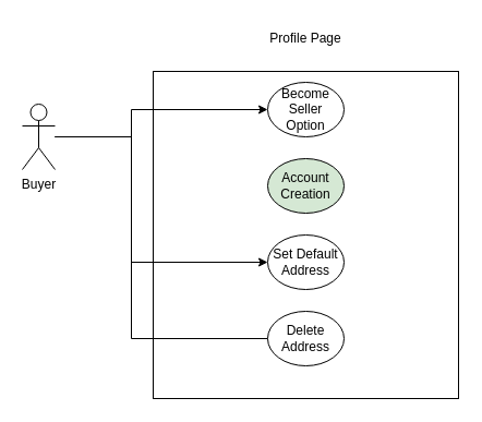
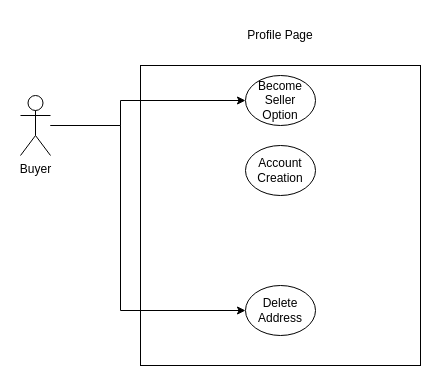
  <mxCell id="0" />
  <mxCell id="1" parent="0" />
  <mxCell id="2" value="" style="rounded=0;whiteSpace=wrap;html=1;" vertex="1" parent="1"><mxGeometry x="140" y="65" width="280" height="300" as="geometry" /></mxCell>
  <mxCell id="3" style="edgeStyle=orthogonalEdgeStyle;rounded=0;orthogonalLoop=1;jettySize=auto;html=1;entryX=0;entryY=0.5;entryDx=0;entryDy=0;" edge="1" parent="1" source="6" target="8"><mxGeometry relative="1" as="geometry"><Array as="points"><mxPoint x="120" y="125" /><mxPoint x="120" y="100" /></Array></mxGeometry></mxCell>
- <mxCell id="4" style="edgeStyle=orthogonalEdgeStyle;rounded=0;orthogonalLoop=1;jettySize=auto;html=1;entryX=0;entryY=0.5;entryDx=0;entryDy=0;" edge="1" parent="1" source="6" target="9"><mxGeometry relative="1" as="geometry"><Array as="points"><mxPoint x="120" y="125" /><mxPoint x="120" y="240" /></Array></mxGeometry></mxCell>
- <mxCell id="5" style="edgeStyle=orthogonalEdgeStyle;rounded=0;orthogonalLoop=1;jettySize=auto;html=1;entryX=0;entryY=0.5;entryDx=0;entryDy=0;endArrow=none;" edge="1" parent="1" source="6" target="11"><mxGeometry relative="1" as="geometry"><Array as="points"><mxPoint x="120" y="125" /><mxPoint x="120" y="310" /></Array></mxGeometry></mxCell>
+ <mxCell id="5" style="edgeStyle=orthogonalEdgeStyle;rounded=0;orthogonalLoop=1;jettySize=auto;html=1;entryX=0;entryY=0.5;entryDx=0;entryDy=0;" edge="1" parent="1" source="6" target="11"><mxGeometry relative="1" as="geometry"><Array as="points"><mxPoint x="120" y="125" /><mxPoint x="120" y="310" /></Array></mxGeometry></mxCell>
  <mxCell id="6" value="Buyer" style="shape=umlActor;verticalLabelPosition=bottom;verticalAlign=top;html=1;outlineConnect=0;" vertex="1" parent="1"><mxGeometry x="20" y="95" width="30" height="60" as="geometry" /></mxCell>
  <mxCell id="7" value="Profile Page" style="text;html=1;align=center;verticalAlign=middle;whiteSpace=wrap;rounded=0;" vertex="1" parent="1"><mxGeometry x="230" y="20" width="100" height="30" as="geometry" /></mxCell>
  <mxCell id="8" value="Become Seller Option" style="ellipse;whiteSpace=wrap;html=1;" vertex="1" parent="1"><mxGeometry x="245" y="75" width="70" height="50" as="geometry" /></mxCell>
- <mxCell id="9" value="Set Default Address" style="ellipse;whiteSpace=wrap;html=1;" vertex="1" parent="1"><mxGeometry x="245" y="215" width="70" height="50" as="geometry" /></mxCell>
- <mxCell id="10" value="Account Creation" style="ellipse;whiteSpace=wrap;html=1;fillColor=#d5e8d4;" vertex="1" parent="1"><mxGeometry x="245" y="145" width="70" height="50" as="geometry" /></mxCell>
+ <mxCell id="10" value="Account Creation" style="ellipse;whiteSpace=wrap;html=1;" vertex="1" parent="1"><mxGeometry x="245" y="145" width="70" height="50" as="geometry" /></mxCell>
  <mxCell id="11" value="Delete Address" style="ellipse;whiteSpace=wrap;html=1;" vertex="1" parent="1"><mxGeometry x="245" y="285" width="70" height="50" as="geometry" /></mxCell>
